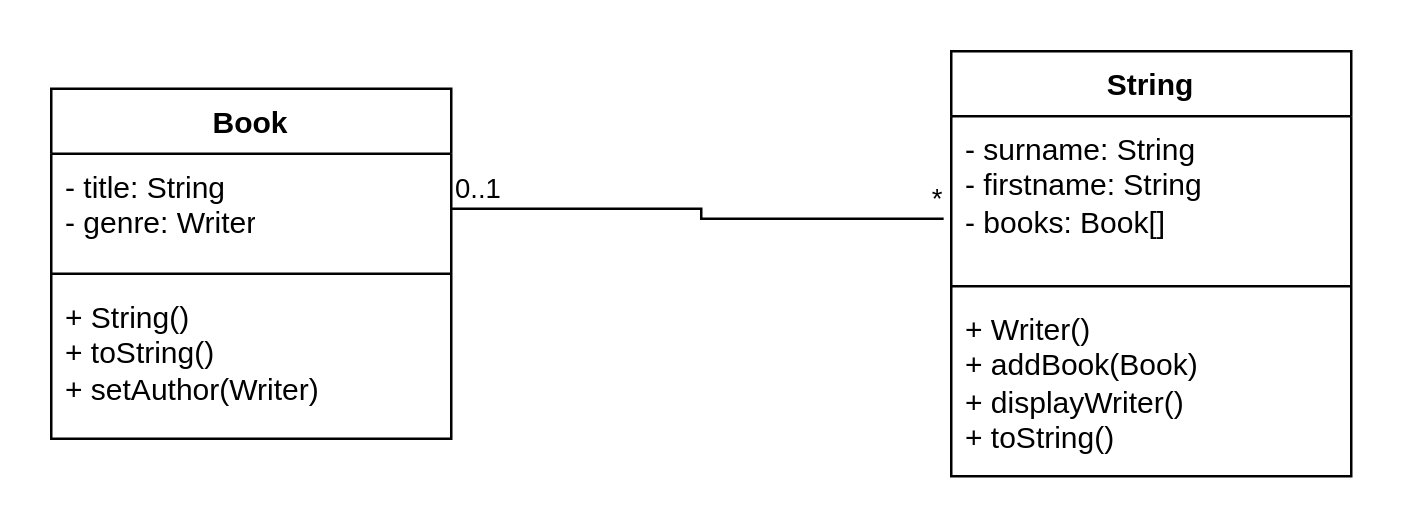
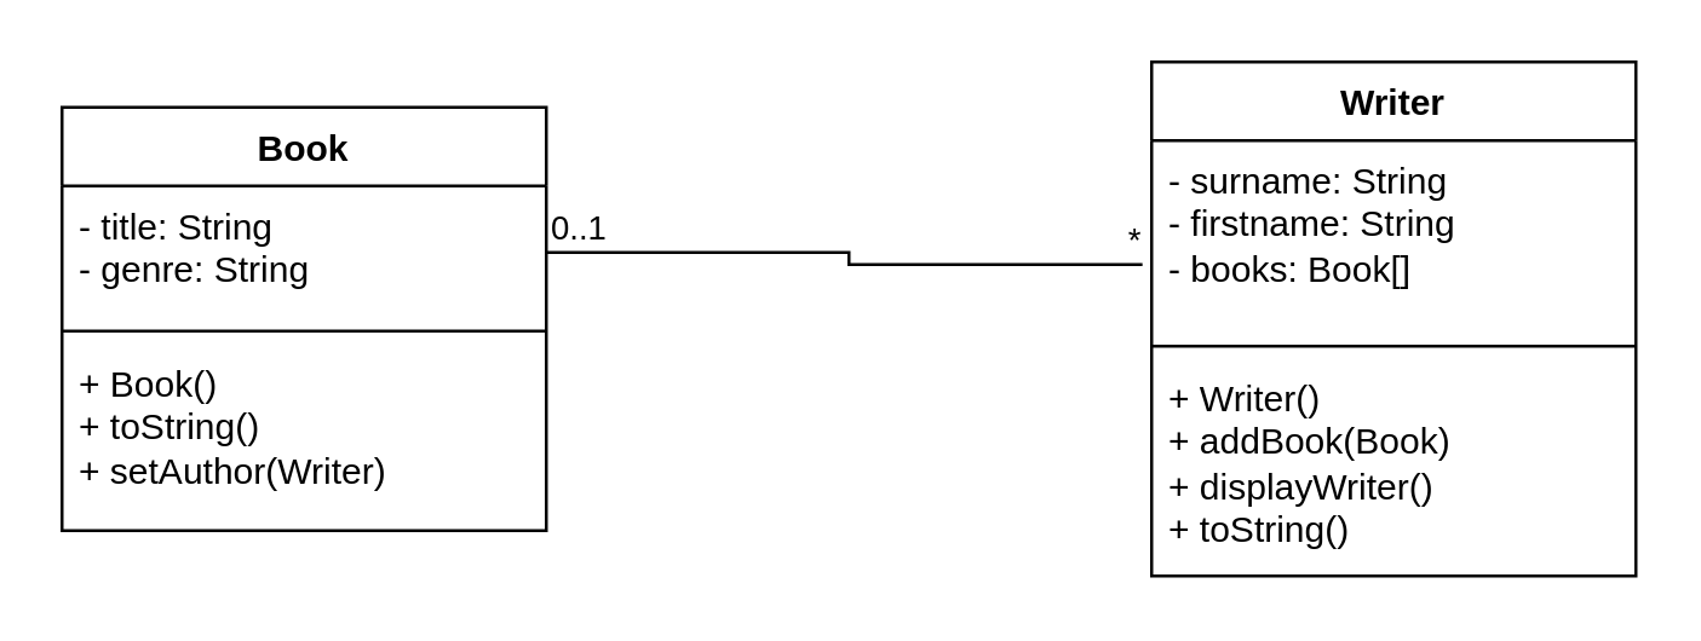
  <mxCell id="0" />
  <mxCell id="1" parent="0" />
  <mxCell id="2" value="Book" style="swimlane;fontStyle=1;align=center;verticalAlign=top;childLayout=stackLayout;horizontal=1;startSize=26;horizontalStack=0;resizeParent=1;resizeParentMax=0;resizeLast=0;collapsible=1;marginBottom=0;whiteSpace=wrap;html=1;" vertex="1" parent="1"><mxGeometry x="20" y="35" width="160" height="140" as="geometry" /></mxCell>
- <mxCell id="3" value="&lt;div&gt;- title: String&lt;/div&gt;&lt;div&gt;- genre: Writer&lt;/div&gt;" style="text;strokeColor=none;fillColor=none;align=left;verticalAlign=top;spacingLeft=4;spacingRight=4;overflow=hidden;rotatable=0;points=[[0,0.5],[1,0.5]];portConstraint=eastwest;whiteSpace=wrap;html=1;" vertex="1" parent="2"><mxGeometry y="26" width="160" height="44" as="geometry" /></mxCell>
+ <mxCell id="3" value="&lt;div&gt;- title: String&lt;/div&gt;&lt;div&gt;- genre: String&lt;/div&gt;" style="text;strokeColor=none;fillColor=none;align=left;verticalAlign=top;spacingLeft=4;spacingRight=4;overflow=hidden;rotatable=0;points=[[0,0.5],[1,0.5]];portConstraint=eastwest;whiteSpace=wrap;html=1;" vertex="1" parent="2"><mxGeometry y="26" width="160" height="44" as="geometry" /></mxCell>
  <mxCell id="4" value="" style="line;strokeWidth=1;fillColor=none;align=left;verticalAlign=middle;spacingTop=-1;spacingLeft=3;spacingRight=3;rotatable=0;labelPosition=right;points=[];portConstraint=eastwest;strokeColor=inherit;" vertex="1" parent="2"><mxGeometry y="70" width="160" height="8" as="geometry" /></mxCell>
- <mxCell id="5" value="&lt;div&gt;+ String()&lt;/div&gt;&lt;div&gt;+ toString()&lt;br&gt;&lt;/div&gt;&lt;div&gt;+ setAuthor(Writer)&lt;br&gt;&lt;/div&gt;" style="text;strokeColor=none;fillColor=none;align=left;verticalAlign=top;spacingLeft=4;spacingRight=4;overflow=hidden;rotatable=0;points=[[0,0.5],[1,0.5]];portConstraint=eastwest;whiteSpace=wrap;html=1;" vertex="1" parent="2"><mxGeometry y="78" width="160" height="62" as="geometry" /></mxCell>
- <mxCell id="6" value="String" style="swimlane;fontStyle=1;align=center;verticalAlign=top;childLayout=stackLayout;horizontal=1;startSize=26;horizontalStack=0;resizeParent=1;resizeParentMax=0;resizeLast=0;collapsible=1;marginBottom=0;whiteSpace=wrap;html=1;" vertex="1" parent="1"><mxGeometry x="380" y="20" width="160" height="170" as="geometry" /></mxCell>
+ <mxCell id="5" value="&lt;div&gt;+ Book()&lt;/div&gt;&lt;div&gt;+ toString()&lt;br&gt;&lt;/div&gt;&lt;div&gt;+ setAuthor(Writer)&lt;br&gt;&lt;/div&gt;" style="text;strokeColor=none;fillColor=none;align=left;verticalAlign=top;spacingLeft=4;spacingRight=4;overflow=hidden;rotatable=0;points=[[0,0.5],[1,0.5]];portConstraint=eastwest;whiteSpace=wrap;html=1;" vertex="1" parent="2"><mxGeometry y="78" width="160" height="62" as="geometry" /></mxCell>
+ <mxCell id="6" value="Writer" style="swimlane;fontStyle=1;align=center;verticalAlign=top;childLayout=stackLayout;horizontal=1;startSize=26;horizontalStack=0;resizeParent=1;resizeParentMax=0;resizeLast=0;collapsible=1;marginBottom=0;whiteSpace=wrap;html=1;" vertex="1" parent="1"><mxGeometry x="380" y="20" width="160" height="170" as="geometry" /></mxCell>
  <mxCell id="7" value="&lt;div&gt;- surname: String&lt;/div&gt;&lt;div&gt;- firstname: String&lt;br&gt;&lt;/div&gt;&lt;div&gt;- books: Book[]&lt;br&gt;&lt;/div&gt;" style="text;strokeColor=none;fillColor=none;align=left;verticalAlign=top;spacingLeft=4;spacingRight=4;overflow=hidden;rotatable=0;points=[[0,0.5],[1,0.5]];portConstraint=eastwest;whiteSpace=wrap;html=1;" vertex="1" parent="6"><mxGeometry y="26" width="160" height="64" as="geometry" /></mxCell>
  <mxCell id="8" value="" style="line;strokeWidth=1;fillColor=none;align=left;verticalAlign=middle;spacingTop=-1;spacingLeft=3;spacingRight=3;rotatable=0;labelPosition=right;points=[];portConstraint=eastwest;strokeColor=inherit;" vertex="1" parent="6"><mxGeometry y="90" width="160" height="8" as="geometry" /></mxCell>
  <mxCell id="9" value="&lt;div&gt;+ Writer()&lt;/div&gt;&lt;div&gt;+ addBook(Book)&lt;/div&gt;&lt;div&gt;+ displayWriter()&lt;/div&gt;&lt;div&gt;+ toString()&lt;br&gt;&lt;/div&gt;" style="text;strokeColor=none;fillColor=none;align=left;verticalAlign=top;spacingLeft=4;spacingRight=4;overflow=hidden;rotatable=0;points=[[0,0.5],[1,0.5]];portConstraint=eastwest;whiteSpace=wrap;html=1;" vertex="1" parent="6"><mxGeometry y="98" width="160" height="72" as="geometry" /></mxCell>
  <mxCell id="10" value="" style="endArrow=none;html=1;edgeStyle=orthogonalEdgeStyle;rounded=0;entryX=-0.019;entryY=0.641;entryDx=0;entryDy=0;entryPerimeter=0;" edge="1" parent="1" source="3" target="7"><mxGeometry relative="1" as="geometry"><mxPoint x="220" y="100" as="sourcePoint" /><mxPoint x="380" y="100" as="targetPoint" /></mxGeometry></mxCell>
  <mxCell id="11" value="0..1" style="edgeLabel;resizable=0;html=1;align=left;verticalAlign=bottom;" connectable="0" vertex="1" parent="10"><mxGeometry x="-1" relative="1" as="geometry" /></mxCell>
  <mxCell id="12" value="*" style="edgeLabel;resizable=0;html=1;align=right;verticalAlign=bottom;" connectable="0" vertex="1" parent="10"><mxGeometry x="1" relative="1" as="geometry" /></mxCell>
